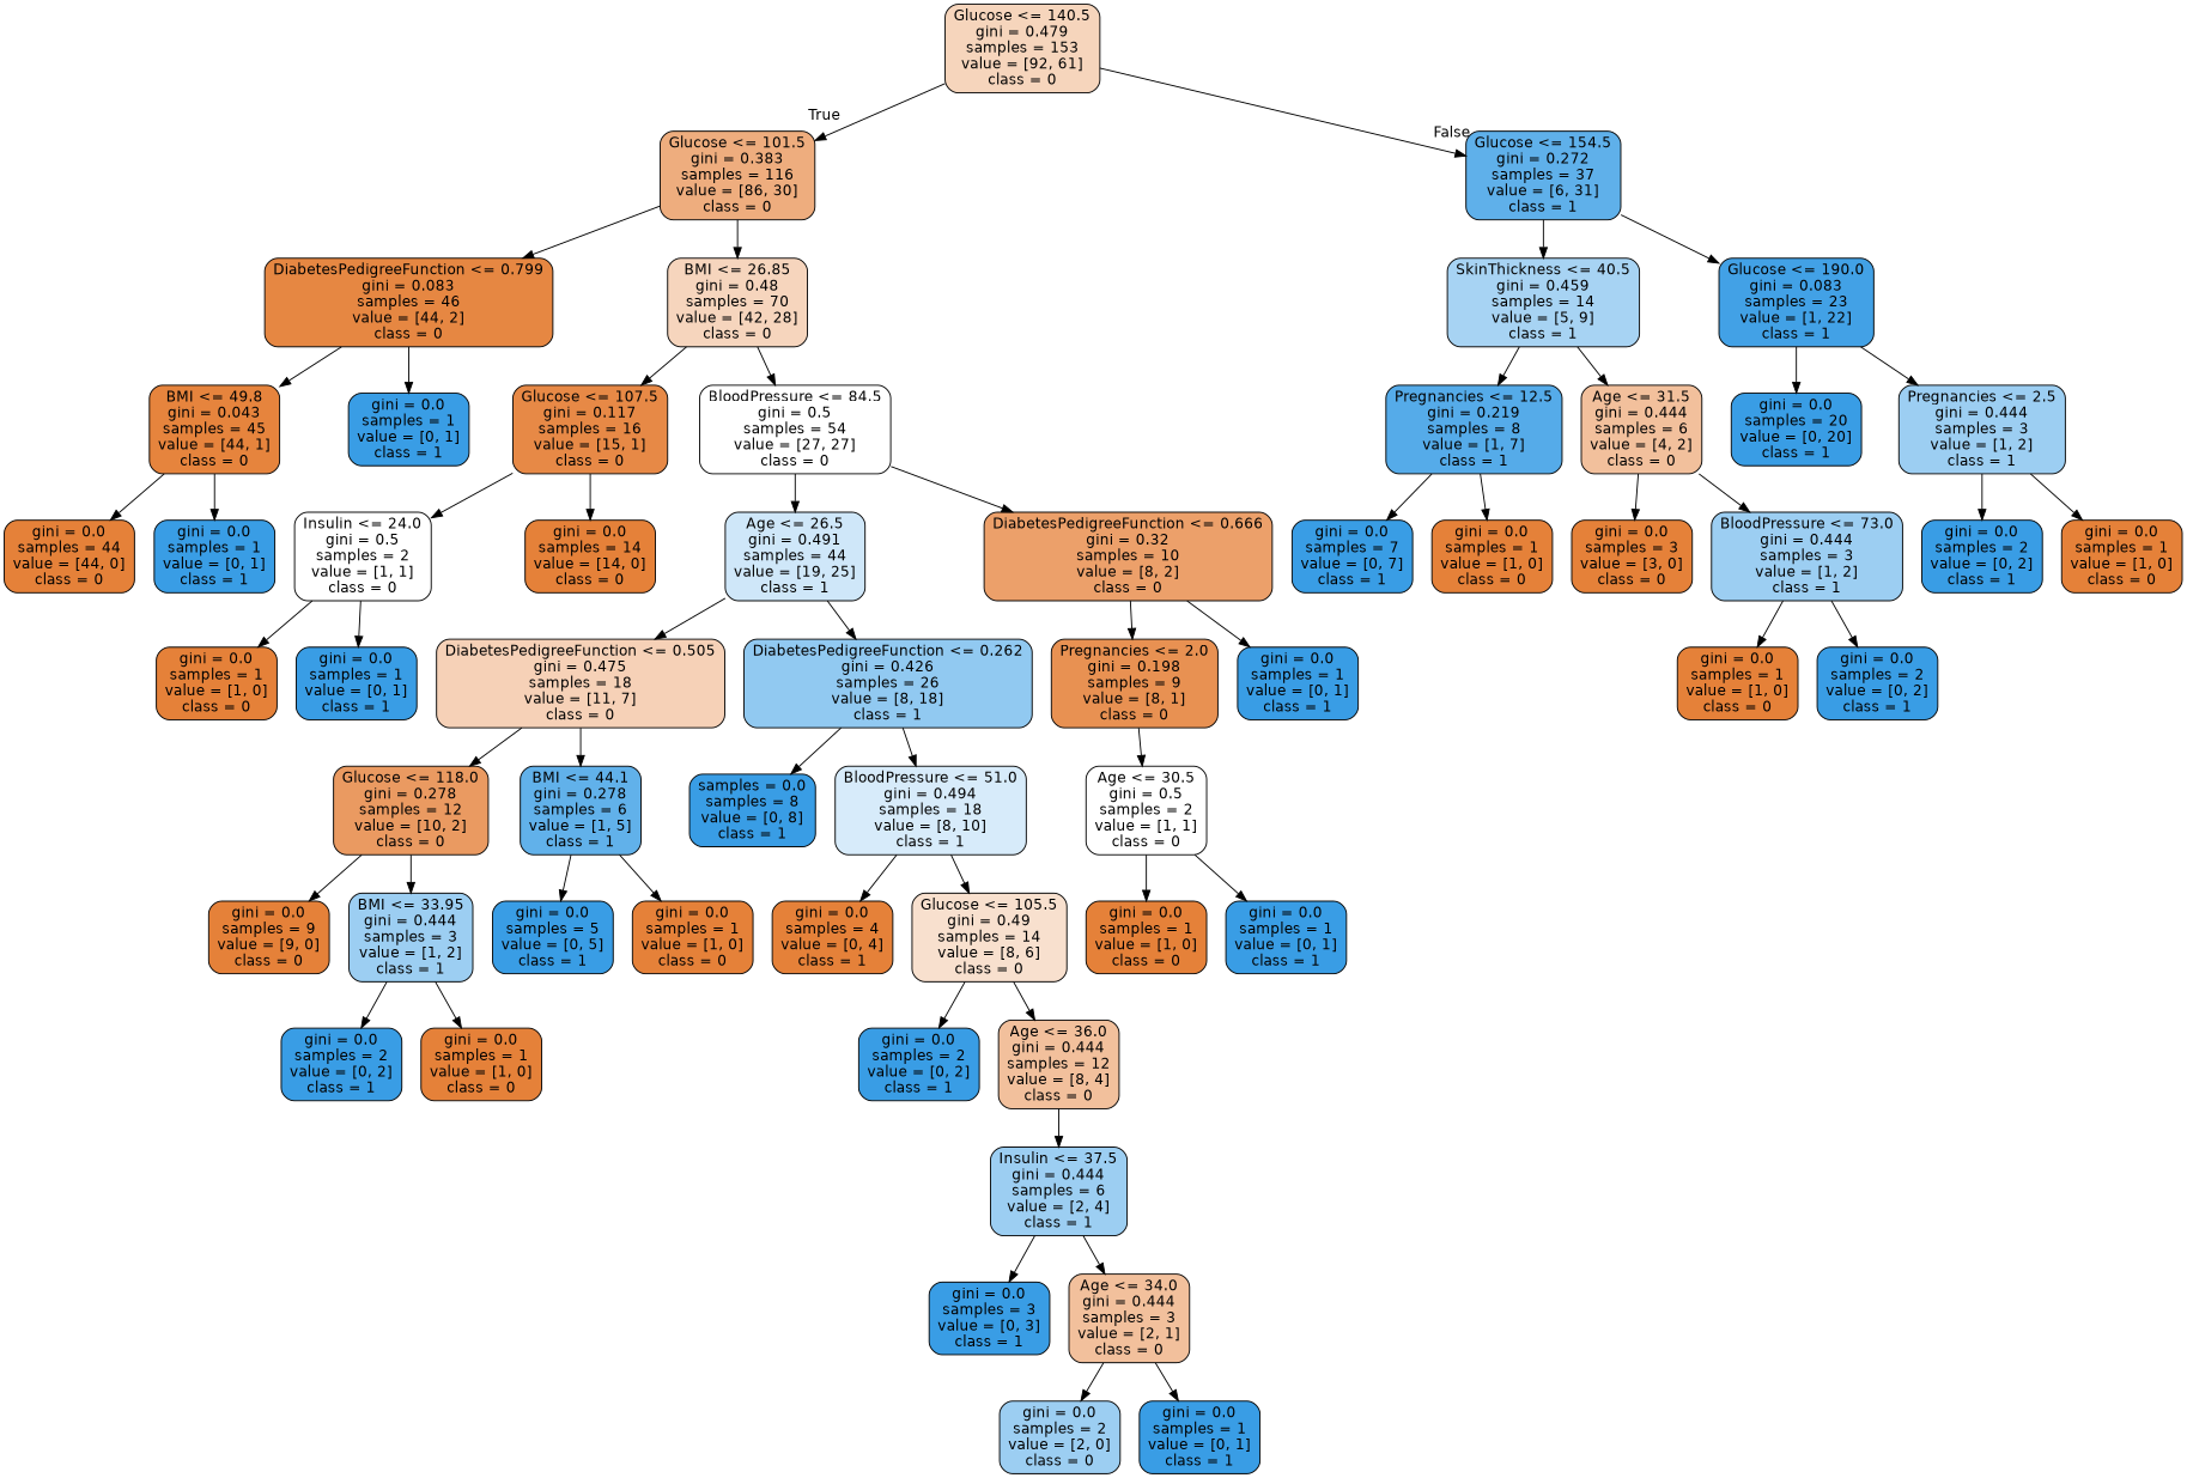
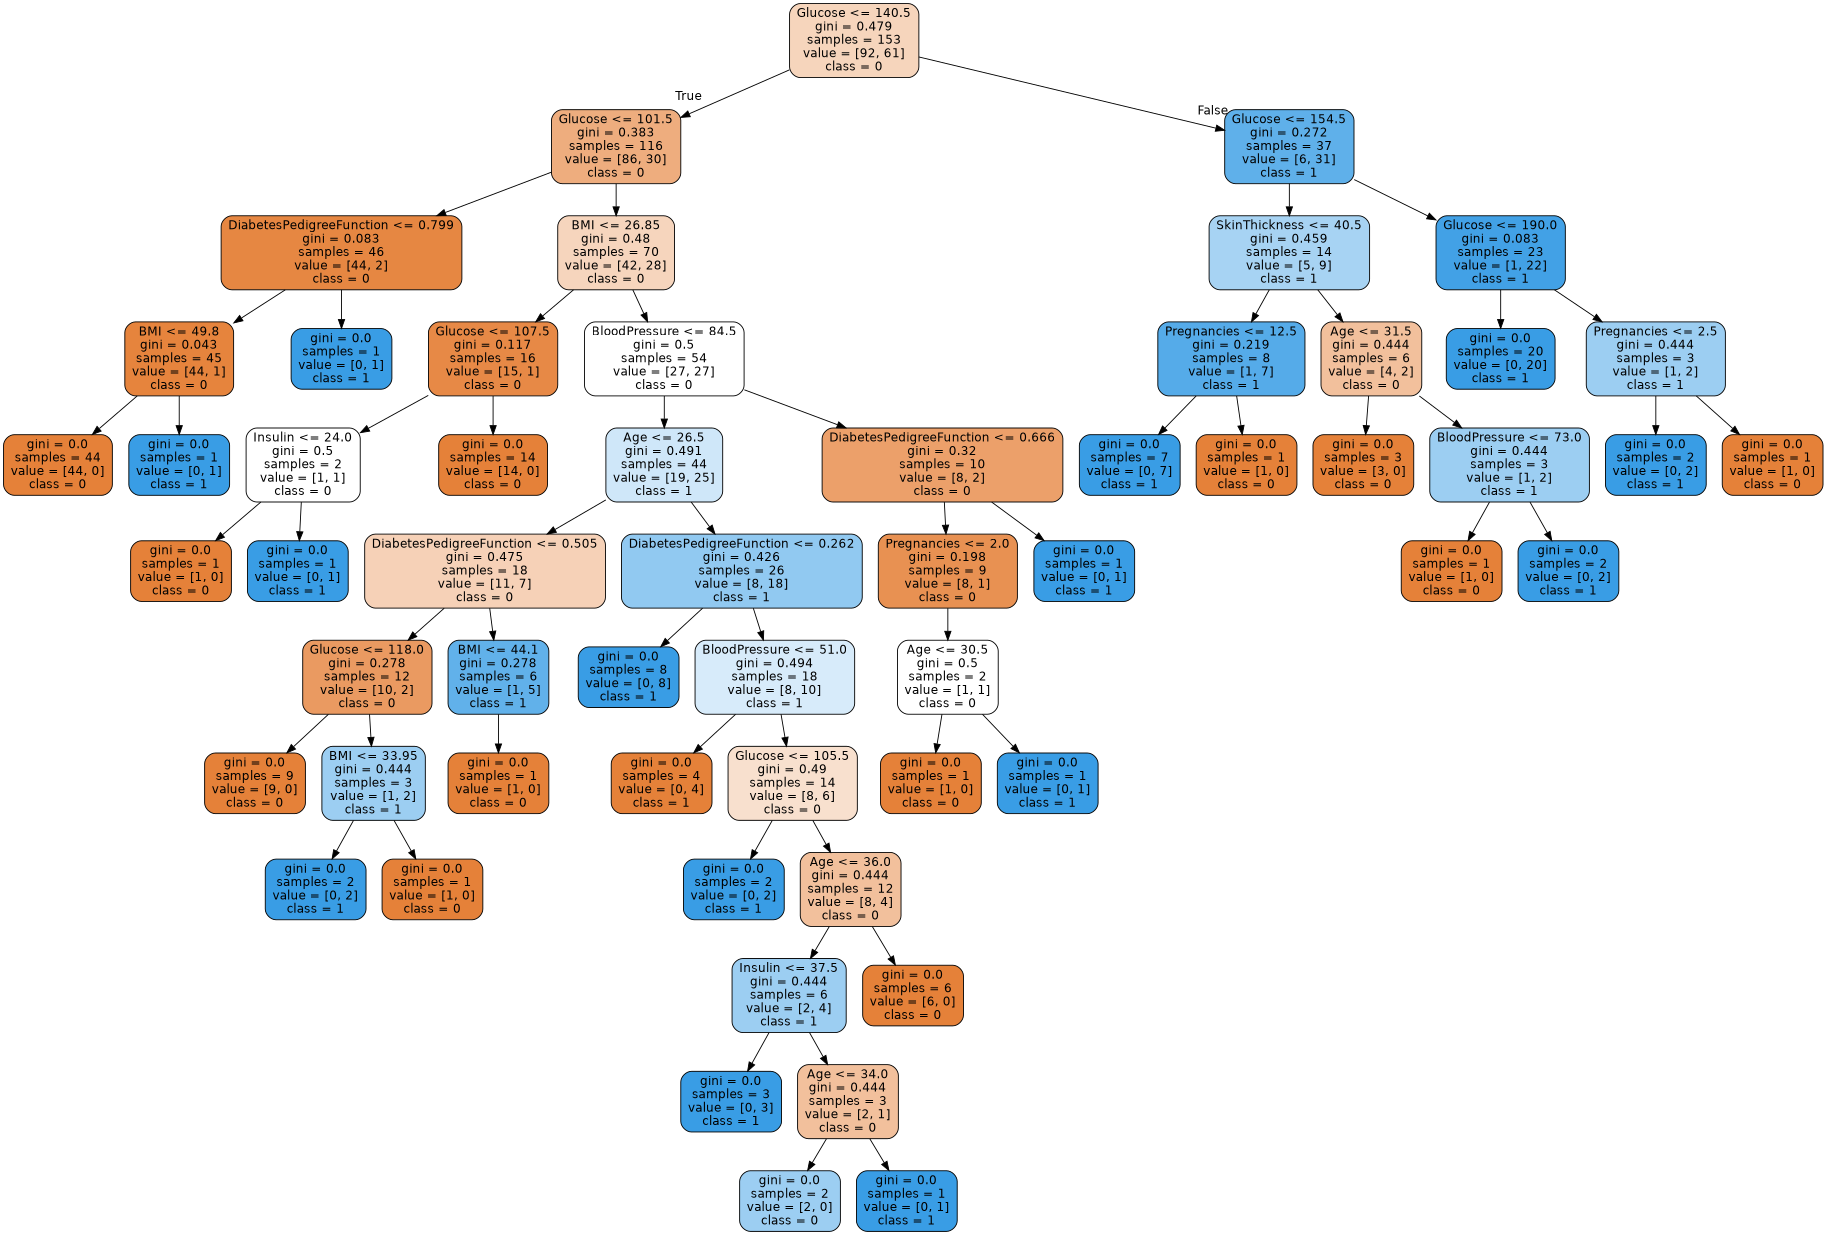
  digraph {
    node [color=black fillcolor="#399de5" fontname=helvetica shape=box style="filled, rounded"]
    edge [fontname=helvetica]
    n1 [fillcolor="#f6d5bc" label="Glucose <= 140.5\ngini = 0.479\nsamples = 153\nvalue = [92, 61]\nclass = 0"]
    n2 [fillcolor="#eead7e" label="Glucose <= 101.5\ngini = 0.383\nsamples = 116\nvalue = [86, 30]\nclass = 0"]
    n3 [fillcolor="#5fb0ea" label="Glucose <= 154.5\ngini = 0.272\nsamples = 37\nvalue = [6, 31]\nclass = 1"]
    n4 [fillcolor="#e68742" label="DiabetesPedigreeFunction <= 0.799\ngini = 0.083\nsamples = 46\nvalue = [44, 2]\nclass = 0"]
    n5 [fillcolor="#f6d5bd" label="BMI <= 26.85\ngini = 0.48\nsamples = 70\nvalue = [42, 28]\nclass = 0"]
    n6 [fillcolor="#a7d3f3" label="SkinThickness <= 40.5\ngini = 0.459\nsamples = 14\nvalue = [5, 9]\nclass = 1"]
    n7 [fillcolor="#42a1e6" label="Glucose <= 190.0\ngini = 0.083\nsamples = 23\nvalue = [1, 22]\nclass = 1"]
    n8 [fillcolor="#e6843d" label="BMI <= 49.8\ngini = 0.043\nsamples = 45\nvalue = [44, 1]\nclass = 0"]
    n9 [label="gini = 0.0\nsamples = 1\nvalue = [0, 1]\nclass = 1"]
    n10 [fillcolor="#e78946" label="Glucose <= 107.5\ngini = 0.117\nsamples = 16\nvalue = [15, 1]\nclass = 0"]
    n11 [fillcolor="#ffffff" label="BloodPressure <= 84.5\ngini = 0.5\nsamples = 54\nvalue = [27, 27]\nclass = 0"]
    n12 [fillcolor="#e58139" label="gini = 0.0\nsamples = 44\nvalue = [44, 0]\nclass = 0"]
    n13 [label="gini = 0.0\nsamples = 1\nvalue = [0, 1]\nclass = 1"]
    n14 [fillcolor="#ffffff" label="Insulin <= 24.0\ngini = 0.5\nsamples = 2\nvalue = [1, 1]\nclass = 0"]
    n15 [fillcolor="#e58139" label="gini = 0.0\nsamples = 14\nvalue = [14, 0]\nclass = 0"]
    n16 [fillcolor="#cfe7f9" label="Age <= 26.5\ngini = 0.491\nsamples = 44\nvalue = [19, 25]\nclass = 1"]
    n17 [fillcolor="#eca06a" label="DiabetesPedigreeFunction <= 0.666\ngini = 0.32\nsamples = 10\nvalue = [8, 2]\nclass = 0"]
    n18 [fillcolor="#e58139" label="gini = 0.0\nsamples = 1\nvalue = [1, 0]\nclass = 0"]
    n19 [label="gini = 0.0\nsamples = 1\nvalue = [0, 1]\nclass = 1"]
    n20 [fillcolor="#f6d1b7" label="DiabetesPedigreeFunction <= 0.505\ngini = 0.475\nsamples = 18\nvalue = [11, 7]\nclass = 0"]
    n21 [fillcolor="#91c9f1" label="DiabetesPedigreeFunction <= 0.262\ngini = 0.426\nsamples = 26\nvalue = [8, 18]\nclass = 1"]
    n22 [fillcolor="#e89152" label="Pregnancies <= 2.0\ngini = 0.198\nsamples = 9\nvalue = [8, 1]\nclass = 0"]
    n23 [label="gini = 0.0\nsamples = 1\nvalue = [0, 1]\nclass = 1"]
    n24 [fillcolor="#ea9a61" label="Glucose <= 118.0\ngini = 0.278\nsamples = 12\nvalue = [10, 2]\nclass = 0"]
    n25 [fillcolor="#61b1ea" label="BMI <= 44.1\ngini = 0.278\nsamples = 6\nvalue = [1, 5]\nclass = 1"]
-   n26 [label="samples = 0.0\nsamples = 8\nvalue = [0, 8]\nclass = 1"]
+   n26 [label="gini = 0.0\nsamples = 8\nvalue = [0, 8]\nclass = 1"]
    n27 [fillcolor="#d7ebfa" label="BloodPressure <= 51.0\ngini = 0.494\nsamples = 18\nvalue = [8, 10]\nclass = 1"]
    n28 [fillcolor="#e58139" label="gini = 0.0\nsamples = 9\nvalue = [9, 0]\nclass = 0"]
    n29 [fillcolor="#9ccef2" label="BMI <= 33.95\ngini = 0.444\nsamples = 3\nvalue = [1, 2]\nclass = 1"]
-   n30 [label="gini = 0.0\nsamples = 5\nvalue = [0, 5]\nclass = 1"]
    n31 [fillcolor="#e58139" label="gini = 0.0\nsamples = 1\nvalue = [1, 0]\nclass = 0"]
    n32 [label="gini = 0.0\nsamples = 2\nvalue = [0, 2]\nclass = 1"]
    n33 [fillcolor="#e58139" label="gini = 0.0\nsamples = 1\nvalue = [1, 0]\nclass = 0"]
    n34 [fillcolor="#e58139" label="gini = 0.0\nsamples = 4\nvalue = [0, 4]\nclass = 1"]
    n35 [fillcolor="#f8e0ce" label="Glucose <= 105.5\ngini = 0.49\nsamples = 14\nvalue = [8, 6]\nclass = 0"]
    n36 [label="gini = 0.0\nsamples = 2\nvalue = [0, 2]\nclass = 1"]
    n37 [fillcolor="#f2c09c" label="Age <= 36.0\ngini = 0.444\nsamples = 12\nvalue = [8, 4]\nclass = 0"]
    n38 [fillcolor="#9ccef2" label="Insulin <= 37.5\ngini = 0.444\nsamples = 6\nvalue = [2, 4]\nclass = 1"]
+   n39 [fillcolor="#e58139" label="gini = 0.0\nsamples = 6\nvalue = [6, 0]\nclass = 0"]
    n40 [label="gini = 0.0\nsamples = 3\nvalue = [0, 3]\nclass = 1"]
    n41 [fillcolor="#f2c09c" label="Age <= 34.0\ngini = 0.444\nsamples = 3\nvalue = [2, 1]\nclass = 0"]
    n42 [fillcolor="#9ccef2" label="gini = 0.0\nsamples = 2\nvalue = [2, 0]\nclass = 0"]
    n43 [label="gini = 0.0\nsamples = 1\nvalue = [0, 1]\nclass = 1"]
    n44 [fillcolor="#ffffff" label="Age <= 30.5\ngini = 0.5\nsamples = 2\nvalue = [1, 1]\nclass = 0"]
    n45 [fillcolor="#e58139" label="gini = 0.0\nsamples = 1\nvalue = [1, 0]\nclass = 0"]
    n46 [label="gini = 0.0\nsamples = 1\nvalue = [0, 1]\nclass = 1"]
    n47 [fillcolor="#55abe9" label="Pregnancies <= 12.5\ngini = 0.219\nsamples = 8\nvalue = [1, 7]\nclass = 1"]
    n48 [fillcolor="#f2c09c" label="Age <= 31.5\ngini = 0.444\nsamples = 6\nvalue = [4, 2]\nclass = 0"]
    n49 [label="gini = 0.0\nsamples = 20\nvalue = [0, 20]\nclass = 1"]
    n50 [fillcolor="#9ccef2" label="Pregnancies <= 2.5\ngini = 0.444\nsamples = 3\nvalue = [1, 2]\nclass = 1"]
    n51 [label="gini = 0.0\nsamples = 7\nvalue = [0, 7]\nclass = 1"]
    n52 [fillcolor="#e58139" label="gini = 0.0\nsamples = 1\nvalue = [1, 0]\nclass = 0"]
    n53 [fillcolor="#e58139" label="gini = 0.0\nsamples = 3\nvalue = [3, 0]\nclass = 0"]
    n54 [fillcolor="#9ccef2" label="BloodPressure <= 73.0\ngini = 0.444\nsamples = 3\nvalue = [1, 2]\nclass = 1"]
    n55 [fillcolor="#e58139" label="gini = 0.0\nsamples = 1\nvalue = [1, 0]\nclass = 0"]
    n56 [label="gini = 0.0\nsamples = 2\nvalue = [0, 2]\nclass = 1"]
    n57 [label="gini = 0.0\nsamples = 2\nvalue = [0, 2]\nclass = 1"]
    n58 [fillcolor="#e58139" label="gini = 0.0\nsamples = 1\nvalue = [1, 0]\nclass = 0"]
    n1 -> n2 [headlabel=True labelangle=45 labeldistance=2.5]
    n1 -> n3 [headlabel=False labelangle=-45 labeldistance=2.5]
    n2 -> n4
    n2 -> n5
    n3 -> n6
    n3 -> n7
    n4 -> n8
    n4 -> n9
    n5 -> n10
    n5 -> n11
    n6 -> n47
    n6 -> n48
    n7 -> n49
    n7 -> n50
    n8 -> n12
    n8 -> n13
    n10 -> n14
    n10 -> n15
    n11 -> n16
    n11 -> n17
    n14 -> n18
    n14 -> n19
    n16 -> n20
    n16 -> n21
    n17 -> n22
    n17 -> n23
    n20 -> n24
    n20 -> n25
    n21 -> n26
    n21 -> n27
    n22 -> n44
    n24 -> n28
    n24 -> n29
-   n25 -> n30
    n25 -> n31
    n27 -> n34
    n27 -> n35
    n29 -> n32
    n29 -> n33
    n35 -> n36
    n35 -> n37
    n37 -> n38
+   n37 -> n39
    n38 -> n40
    n38 -> n41
    n41 -> n42
    n41 -> n43
    n44 -> n45
    n44 -> n46
    n47 -> n51
    n47 -> n52
    n48 -> n53
    n48 -> n54
    n50 -> n57
    n50 -> n58
    n54 -> n55
    n54 -> n56
  }
